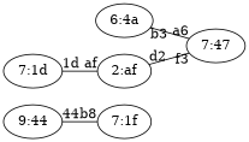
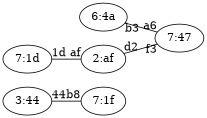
  graph {
    rankdir=LR
-   "3:44" [label="9:44"]
+   "3:44"
    "7:1f"
    "6:4a"
    "7:47"
    "7:1d"
    "2:af"
    "3:44" -- "7:1f" [headlabel=b8 taillabel=44]
    "6:4a" -- "7:47" [headlabel=a6 taillabel=b3]
    "7:1d" -- "2:af" [headlabel=af taillabel="1d"]
    "2:af" -- "7:47" [headlabel=f3 taillabel=d2]
  }
